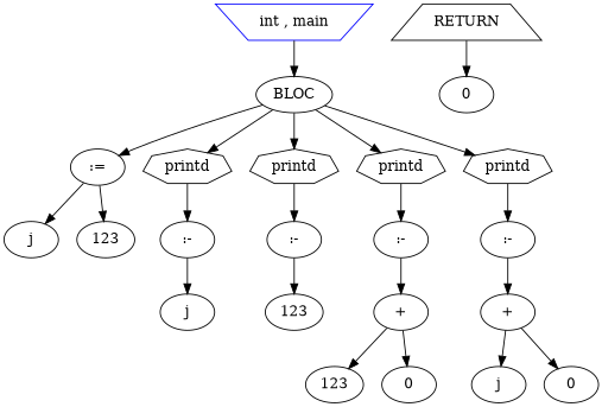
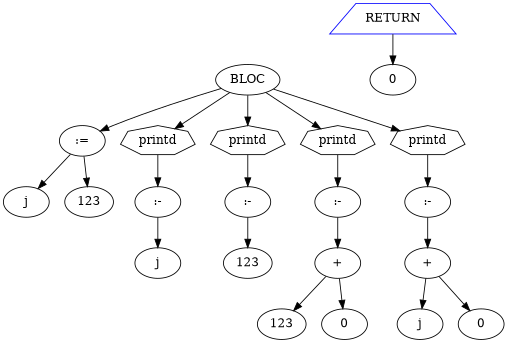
  digraph {
    node [color=black shape=ellipse style=solid]
    n1 [label=j]
    n2 [label=123]
    n3 [label=":="]
    n4 [label=j]
    n5 [label=":-"]
    n6 [label=printd shape=septagon]
    n7 [label=123]
    n8 [label=":-"]
    n9 [label=printd shape=septagon]
    n10 [label=123]
    n11 [label=0]
    n12 [label="+"]
    n13 [label=":-"]
    n14 [label=printd shape=septagon]
    n15 [label=j]
    n16 [label=0]
    n17 [label="+"]
    n18 [label=":-"]
    n19 [label=printd shape=septagon]
    n20 [label=0]
-   n21 [label=RETURN shape=trapezium]
+   n21 [color=blue label=RETURN shape=trapezium]
    n22 [label=BLOC]
-   n23 [color=blue label="int , main" shape=invtrapezium]
    n3 -> n1
    n3 -> n2
    n5 -> n4
    n6 -> n5
    n8 -> n7
    n9 -> n8
    n12 -> n10
    n12 -> n11
    n13 -> n12
    n14 -> n13
    n17 -> n15
    n17 -> n16
    n18 -> n17
    n19 -> n18
    n21 -> n20
    n22 -> n3
    n22 -> n6
    n22 -> n9
    n22 -> n14
    n22 -> n19
-   n23 -> n22
  }
